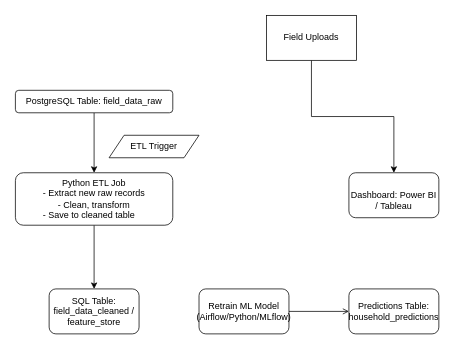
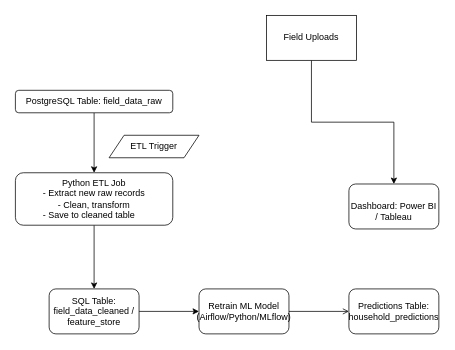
  <mxCell id="0" />
  <mxCell id="1" parent="0" />
  <mxCell id="2" style="edgeStyle=orthogonalEdgeStyle;rounded=0;orthogonalLoop=1;jettySize=auto;html=1;" edge="1" parent="1" source="3" target="14"><mxGeometry relative="1" as="geometry"><mxPoint x="125" y="110" as="targetPoint" /></mxGeometry></mxCell>
  <mxCell id="3" value="Field Uploads" style="rounded=0;whiteSpace=wrap;html=1;" vertex="1" parent="1"><mxGeometry x="355" y="20" width="120" height="60" as="geometry" /></mxCell>
  <mxCell id="4" style="edgeStyle=orthogonalEdgeStyle;rounded=0;orthogonalLoop=1;jettySize=auto;html=1;entryX=0.5;entryY=0;entryDx=0;entryDy=0;" edge="1" parent="1" source="5" target="7"><mxGeometry relative="1" as="geometry" /></mxCell>
  <mxCell id="5" value="PostgreSQL Table: field_data_raw" style="rounded=1;whiteSpace=wrap;html=1;" vertex="1" parent="1"><mxGeometry x="20" y="120" width="210" height="30" as="geometry" /></mxCell>
  <mxCell id="6" value="" style="edgeStyle=orthogonalEdgeStyle;rounded=0;orthogonalLoop=1;jettySize=auto;html=1;" edge="1" parent="1" source="7" target="10"><mxGeometry relative="1" as="geometry" /></mxCell>
  <mxCell id="7" value="&lt;span style=&quot;background-color: transparent;&quot;&gt;Python ETL Job&lt;/span&gt;&lt;div&gt;&amp;nbsp;- Extract new raw records&amp;nbsp;&lt;/div&gt;&lt;div&gt;&lt;span style=&quot;background-color: transparent; color: light-dark(rgb(0, 0, 0), rgb(255, 255, 255));&quot;&gt;- Clean, transform&lt;/span&gt;&lt;/div&gt;&lt;div&gt;- Save to cleaned table&amp;nbsp; &amp;nbsp;&amp;nbsp;&lt;/div&gt;" style="rounded=1;whiteSpace=wrap;html=1;" vertex="1" parent="1"><mxGeometry x="20" y="230" width="210" height="70" as="geometry" /></mxCell>
  <mxCell id="8" value="ETL Trigger" style="shape=parallelogram;perimeter=parallelogramPerimeter;whiteSpace=wrap;html=1;fixedSize=1;" vertex="1" parent="1"><mxGeometry x="145" y="180" width="120" height="30" as="geometry" /></mxCell>
+ <mxCell id="9" value="" style="edgeStyle=orthogonalEdgeStyle;rounded=0;orthogonalLoop=1;jettySize=auto;html=1;" edge="1" parent="1" source="10" target="12"><mxGeometry relative="1" as="geometry" /></mxCell>
  <mxCell id="10" value="SQL Table: field_data_cleaned / feature_store" style="whiteSpace=wrap;html=1;rounded=1;" vertex="1" parent="1"><mxGeometry x="65" y="385" width="120" height="60" as="geometry" /></mxCell>
  <mxCell id="11" value="" style="edgeStyle=orthogonalEdgeStyle;rounded=0;orthogonalLoop=1;jettySize=auto;html=1;endArrow=open;" edge="1" parent="1" source="12" target="13"><mxGeometry relative="1" as="geometry" /></mxCell>
  <mxCell id="12" value="Retrain ML Model (Airflow/Python/MLflow)" style="whiteSpace=wrap;html=1;rounded=1;" vertex="1" parent="1"><mxGeometry x="265" y="385" width="120" height="60" as="geometry" /></mxCell>
  <mxCell id="13" value="Predictions Table: household_predictions" style="whiteSpace=wrap;html=1;rounded=1;" vertex="1" parent="1"><mxGeometry x="465" y="385" width="120" height="60" as="geometry" /></mxCell>
- <mxCell id="14" value="&lt;div&gt;&lt;br&gt;&lt;/div&gt;Dashboard: Power BI / Tableau" style="whiteSpace=wrap;html=1;rounded=1;" vertex="1" parent="1"><mxGeometry x="465" y="230" width="120" height="60" as="geometry" /></mxCell>
+ <mxCell id="14" value="&lt;div&gt;&lt;br&gt;&lt;/div&gt;Dashboard: Power BI / Tableau" style="whiteSpace=wrap;html=1;rounded=1;" vertex="1" parent="1"><mxGeometry x="465" y="245" width="120" height="60" as="geometry" /></mxCell>
